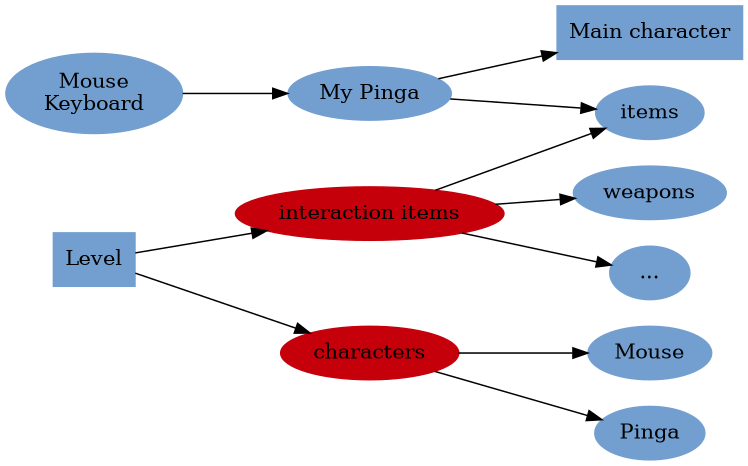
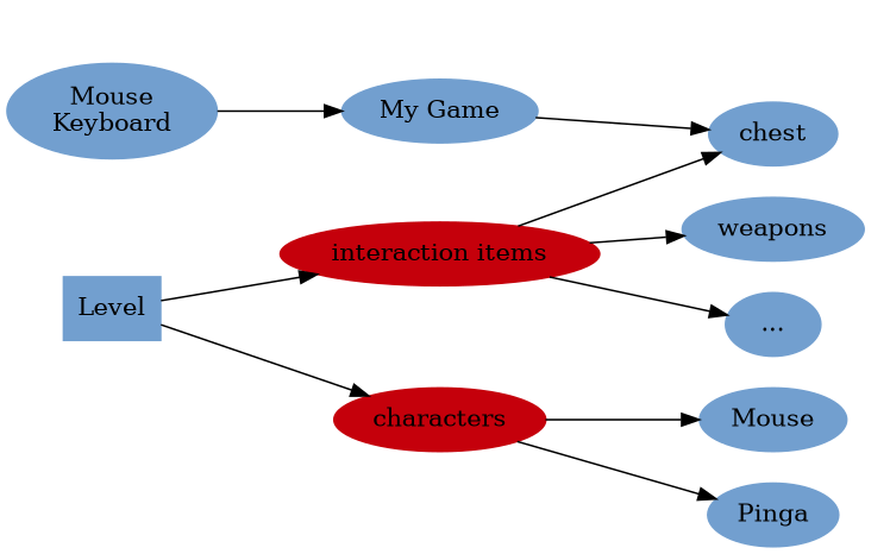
  digraph {
    rankdir=LR
    node [color="#729fcf" shape=ellipse style=filled]
    n1 [label="Mouse\nKeyboard"]
-   n2 [label="My Pinga"]
-   n3 [label="Main character" shape=box]
-   n4 [label=items]
+   n2 [label="My Game"]
+   n4 [label=chest]
    n5 [label=Level shape=box]
    n6 [color="#c5000b" label=characters]
    n7 [color="#c5000b" label="interaction items"]
    n8 [label=Mouse]
    n9 [label=Pinga]
    n10 [label=weapons]
    n11 [label="..."]
    n1 -> n2
-   n2 -> n3
    n2 -> n4
    n5 -> n6
    n5 -> n7
    n6 -> n8
    n6 -> n9
    n7 -> n4
    n7 -> n10
    n7 -> n11
  }
